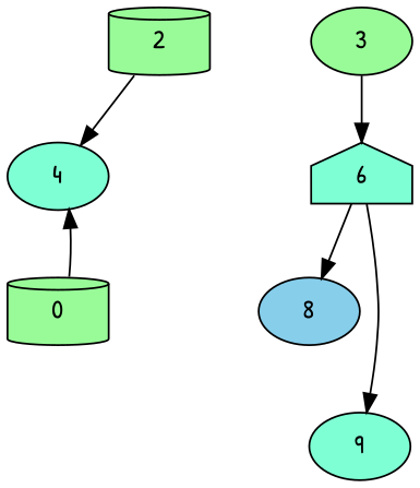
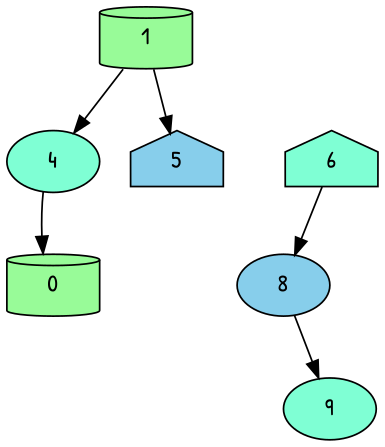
  digraph {
    fontname="Patrick Hand"
    node [fillcolor=palegreen fontname="Patrick Hand" shape=ellipse style=filled]
    edge [fontname="Patrick Hand"]
-   2 [shape=cylinder]
+   2 [shape=cylinder label=1]
    4 [fillcolor=aquamarine]
-   3
+   5 [fillcolor=skyblue shape=house]
    6 [fillcolor=aquamarine shape=house]
    n6 [label=0 shape=cylinder]
    8 [fillcolor=skyblue]
    9 [fillcolor=aquamarine]
    2 -> 4
-   n6 -> 4
-   3 -> 6
+   2 -> 5
+   4 -> n6
    6 -> 8
-   6 -> 9
+   8 -> 9
  }
